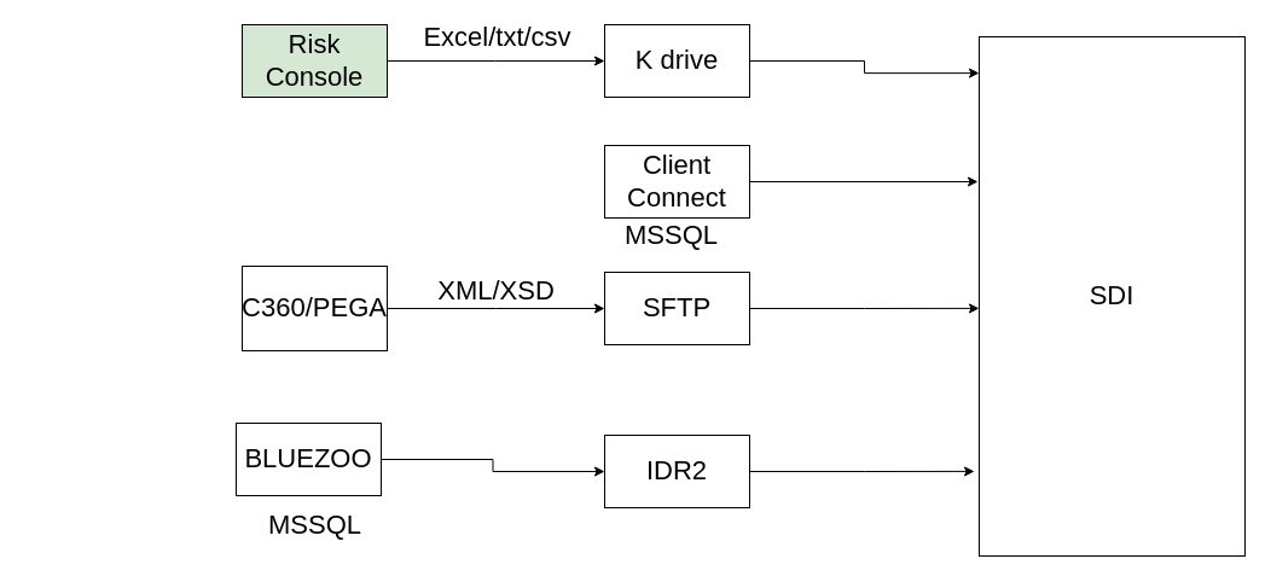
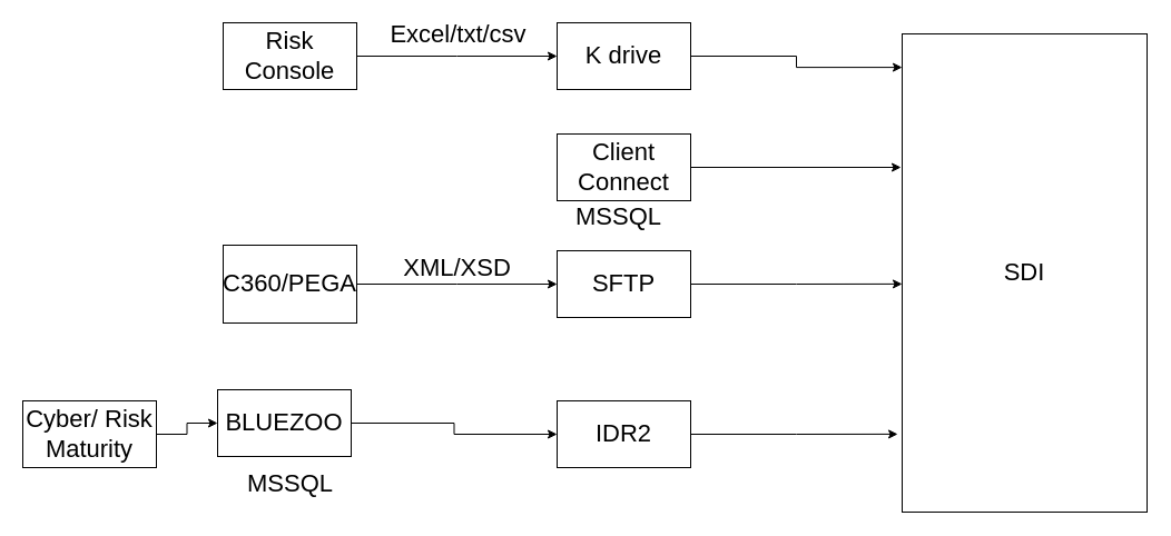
  <mxCell id="0" />
  <mxCell id="1" parent="0" />
  <mxCell id="2" value="SDI" style="rounded=0;whiteSpace=wrap;html=1;fontSize=22;" vertex="1" parent="1"><mxGeometry x="810" y="30" width="220" height="430" as="geometry" /></mxCell>
  <mxCell id="3" style="edgeStyle=orthogonalEdgeStyle;rounded=0;orthogonalLoop=1;jettySize=auto;html=1;fontSize=22;" edge="1" parent="1" source="5"><mxGeometry relative="1" as="geometry"><mxPoint x="500" y="50" as="targetPoint" /></mxGeometry></mxCell>
  <mxCell id="4" value="Excel/txt/csv" style="edgeLabel;html=1;align=center;verticalAlign=middle;resizable=0;points=[];fontSize=22;" vertex="1" connectable="0" parent="3"><mxGeometry x="-0.222" y="6" relative="1" as="geometry"><mxPoint x="20" y="-14" as="offset" /></mxGeometry></mxCell>
- <mxCell id="5" value="Risk Console" style="rounded=0;whiteSpace=wrap;html=1;fontSize=22;fillColor=#d5e8d4;" vertex="1" parent="1"><mxGeometry x="200" y="20" width="120" height="60" as="geometry" /></mxCell>
+ <mxCell id="5" value="Risk Console" style="rounded=0;whiteSpace=wrap;html=1;fontSize=22;" vertex="1" parent="1"><mxGeometry x="200" y="20" width="120" height="60" as="geometry" /></mxCell>
  <mxCell id="6" style="edgeStyle=orthogonalEdgeStyle;rounded=0;orthogonalLoop=1;jettySize=auto;html=1;exitX=1;exitY=0.5;exitDx=0;exitDy=0;entryX=0;entryY=0.07;entryDx=0;entryDy=0;entryPerimeter=0;fontSize=22;" edge="1" parent="1" source="7" target="2"><mxGeometry relative="1" as="geometry" /></mxCell>
  <mxCell id="7" value="K drive" style="rounded=0;whiteSpace=wrap;html=1;fontSize=22;" vertex="1" parent="1"><mxGeometry x="500" y="20" width="120" height="60" as="geometry" /></mxCell>
  <mxCell id="8" style="edgeStyle=orthogonalEdgeStyle;rounded=0;orthogonalLoop=1;jettySize=auto;html=1;fontSize=22;" edge="1" parent="1" source="9"><mxGeometry relative="1" as="geometry"><mxPoint x="809" y="150" as="targetPoint" /></mxGeometry></mxCell>
  <mxCell id="9" value="Client Connect" style="rounded=0;whiteSpace=wrap;html=1;fontSize=22;" vertex="1" parent="1"><mxGeometry x="500" y="120" width="120" height="60" as="geometry" /></mxCell>
  <mxCell id="10" value="MSSQL" style="text;html=1;align=center;verticalAlign=middle;resizable=0;points=[];autosize=1;strokeColor=none;fillColor=none;fontSize=22;" vertex="1" parent="1"><mxGeometry x="510" y="180" width="90" height="30" as="geometry" /></mxCell>
  <mxCell id="11" style="edgeStyle=orthogonalEdgeStyle;rounded=0;orthogonalLoop=1;jettySize=auto;html=1;exitX=1;exitY=0.5;exitDx=0;exitDy=0;fontSize=22;" edge="1" parent="1" source="13"><mxGeometry relative="1" as="geometry"><mxPoint x="500" y="255" as="targetPoint" /></mxGeometry></mxCell>
  <mxCell id="12" value="XML/XSD" style="edgeLabel;html=1;align=center;verticalAlign=middle;resizable=0;points=[];fontSize=22;" vertex="1" connectable="0" parent="11"><mxGeometry x="0.133" y="9" relative="1" as="geometry"><mxPoint x="-12" y="-6" as="offset" /></mxGeometry></mxCell>
  <mxCell id="13" value="C360/PEGA" style="rounded=0;whiteSpace=wrap;html=1;fontSize=22;" vertex="1" parent="1"><mxGeometry x="200" y="220" width="120" height="70" as="geometry" /></mxCell>
  <mxCell id="14" style="edgeStyle=orthogonalEdgeStyle;rounded=0;orthogonalLoop=1;jettySize=auto;html=1;entryX=0;entryY=0.523;entryDx=0;entryDy=0;entryPerimeter=0;fontSize=22;" edge="1" parent="1" source="15" target="2"><mxGeometry relative="1" as="geometry" /></mxCell>
  <mxCell id="15" value="SFTP" style="rounded=0;whiteSpace=wrap;html=1;fontSize=22;" vertex="1" parent="1"><mxGeometry x="500" y="225" width="120" height="60" as="geometry" /></mxCell>
+ <mxCell id="16" style="edgeStyle=orthogonalEdgeStyle;rounded=0;orthogonalLoop=1;jettySize=auto;html=1;entryX=0;entryY=0.5;entryDx=0;entryDy=0;fontSize=22;" edge="1" parent="1" source="17" target="19"><mxGeometry relative="1" as="geometry" /></mxCell>
+ <mxCell id="17" value="Cyber/ Risk Maturity" style="rounded=0;whiteSpace=wrap;html=1;fontSize=22;" vertex="1" parent="1"><mxGeometry x="20" y="360" width="120" height="60" as="geometry" /></mxCell>
  <mxCell id="18" style="edgeStyle=orthogonalEdgeStyle;rounded=0;orthogonalLoop=1;jettySize=auto;html=1;entryX=0;entryY=0.5;entryDx=0;entryDy=0;fontSize=22;" edge="1" parent="1" source="19" target="21"><mxGeometry relative="1" as="geometry" /></mxCell>
  <mxCell id="19" value="BLUEZOO" style="rounded=0;whiteSpace=wrap;html=1;fontSize=22;" vertex="1" parent="1"><mxGeometry x="195" y="350" width="120" height="60" as="geometry" /></mxCell>
  <mxCell id="20" style="edgeStyle=orthogonalEdgeStyle;rounded=0;orthogonalLoop=1;jettySize=auto;html=1;entryX=-0.018;entryY=0.837;entryDx=0;entryDy=0;entryPerimeter=0;fontSize=22;" edge="1" parent="1" source="21" target="2"><mxGeometry relative="1" as="geometry" /></mxCell>
  <mxCell id="21" value="IDR2" style="rounded=0;whiteSpace=wrap;html=1;fontSize=22;" vertex="1" parent="1"><mxGeometry x="500" y="360" width="120" height="60" as="geometry" /></mxCell>
  <mxCell id="22" value="MSSQL" style="text;html=1;align=center;verticalAlign=middle;resizable=0;points=[];autosize=1;strokeColor=none;fillColor=none;fontSize=22;" vertex="1" parent="1"><mxGeometry x="215" y="420" width="90" height="30" as="geometry" /></mxCell>
